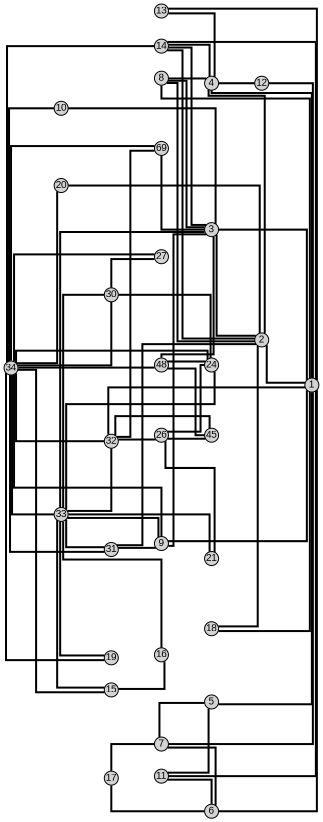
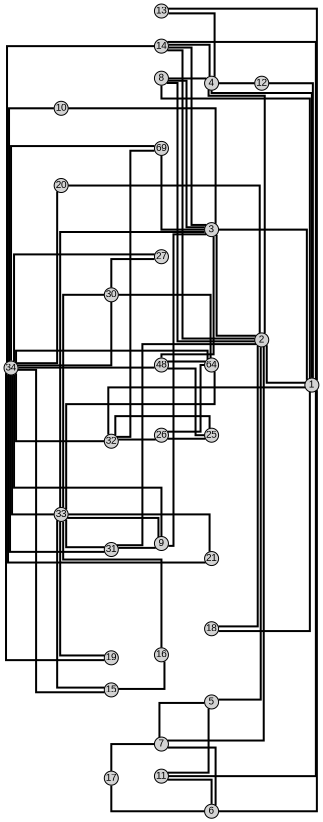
  graph {
    rankdir=LR
    splines=ortho
    node [fixedsize=true fontname=Arial fontsize=10 shape=circle style=filled]
    edge [arrowhead=none penwidth=2]
    2 [height=0.19444 width=0.19444]
    1 [height=0.19444 width=0.19444]
    3 [height=0.19444 width=0.19444]
    4 [height=0.19444 width=0.19444]
    12 [height=0.19444 width=0.19444]
    5 [height=0.19444 width=0.19444]
    6 [height=0.19444 width=0.19444]
    7 [height=0.19444 width=0.19444]
    8 [height=0.19444 width=0.19444]
    9 [height=0.19444 width=0.19444]
    10 [height=0.19444 width=0.19444]
    11 [height=0.19444 width=0.19444]
    13 [height=0.19444 width=0.19444]
    14 [height=0.19444 width=0.19444]
    17 [height=0.19444 width=0.19444]
    18 [height=0.19444 width=0.19444]
    20 [height=0.19444 width=0.19444]
    26 [height=0.19444 width=0.19444]
-   24 [height=0.19444 width=0.19444]
-   25 [height=0.19444 width=0.19444 label=45]
+   24 [height=0.19444 width=0.19444 label=64]
+   25 [height=0.19444 width=0.19444]
    n21 [height=0.19444 label=48 width=0.19444]
    n22 [height=0.19444 label=69 width=0.19444]
    30 [height=0.19444 width=0.19444]
    27 [height=0.19444 width=0.19444]
    31 [height=0.19444 width=0.19444]
    32 [height=0.19444 width=0.19444]
    33 [height=0.19444 width=0.19444]
    15 [height=0.19444 width=0.19444]
    16 [height=0.19444 width=0.19444]
    19 [height=0.19444 width=0.19444]
    21 [height=0.19444 width=0.19444]
    34 [height=0.19444 width=0.19444]
    2 -- 1
    3 -- 2
    3 -- 1
    4 -- 2
    4 -- 1
    4 -- 12
    12 -- 1
-   5 -- 1
+   5 -- 2
    6 -- 1
-   7 -- 1
+   7 -- 2
    7 -- 5
    7 -- 6
    8 -- 2
    8 -- 1
    8 -- 3
    8 -- 4
-   9 -- 1
    9 -- 3
    10 -- 3
    11 -- 1
    11 -- 5
    11 -- 6
    13 -- 1
    13 -- 4
    14 -- 2
    14 -- 1
    14 -- 3
    14 -- 4
    17 -- 6
    17 -- 7
    18 -- 2
    18 -- 1
    20 -- 2
    26 -- 24
    26 -- 25
    n21 -- 3
    n21 -- 24
    n21 -- 25
    n22 -- 3
    30 -- 24
    30 -- 27
    31 -- 2
    31 -- 9
    32 -- 1
    32 -- 26
    32 -- 25
    32 -- n22
    33 -- 3
    33 -- 9
    33 -- 24
    33 -- 30
    33 -- 31
-   33 -- 32
    33 -- 15
    33 -- 16
    33 -- 19
    33 -- 21
    15 -- 16
    34 -- 9
    34 -- 10
    34 -- 14
    34 -- 20
    34 -- 24
    34 -- n21
    34 -- n22
    34 -- 30
    34 -- 27
    34 -- 31
    34 -- 32
    34 -- 33
    34 -- 15
    34 -- 19
-   26 -- 21
+   34 -- 21
  }
